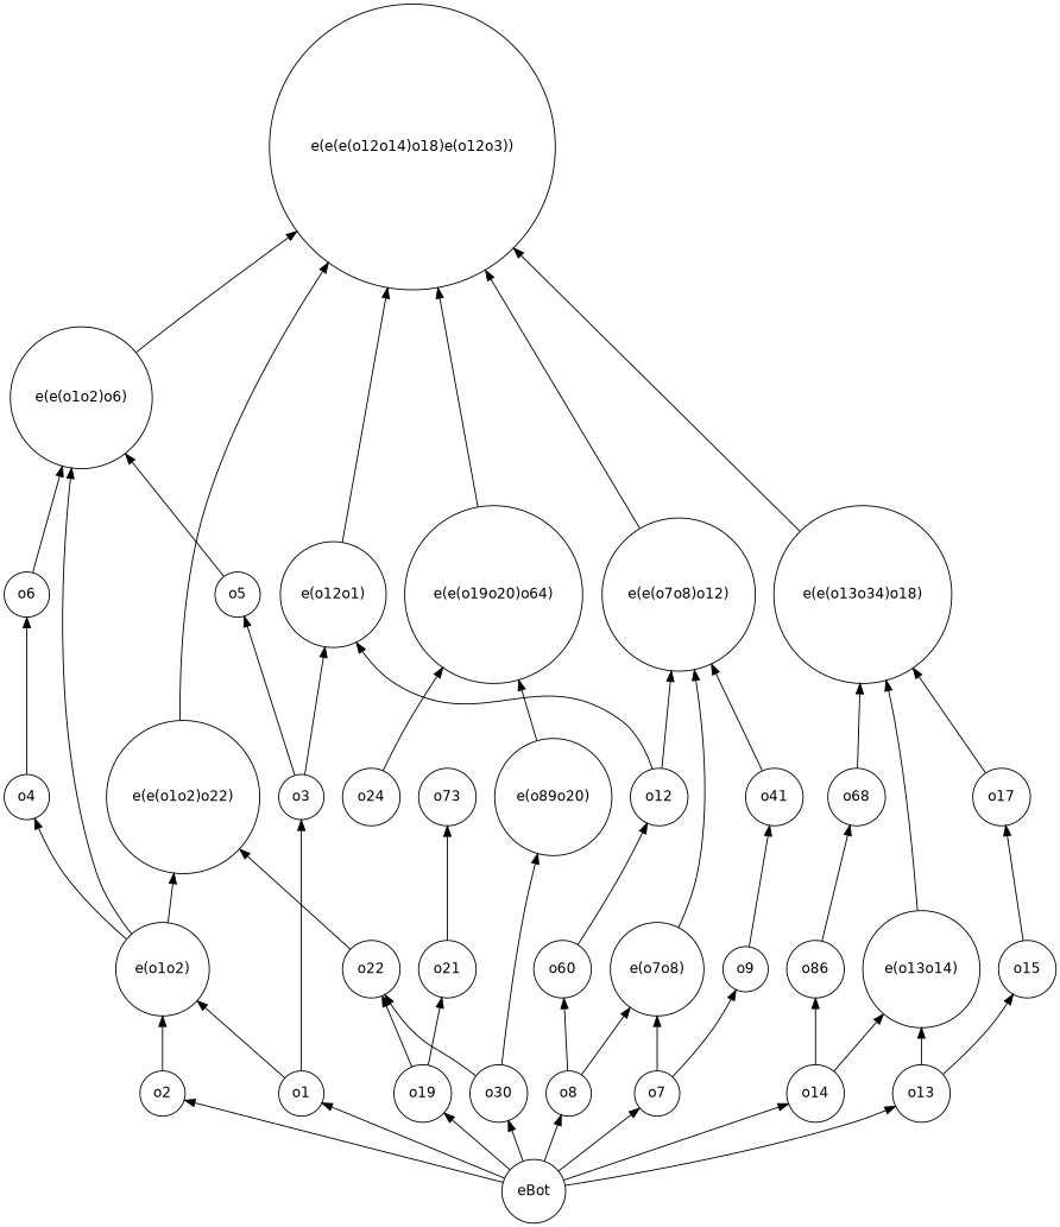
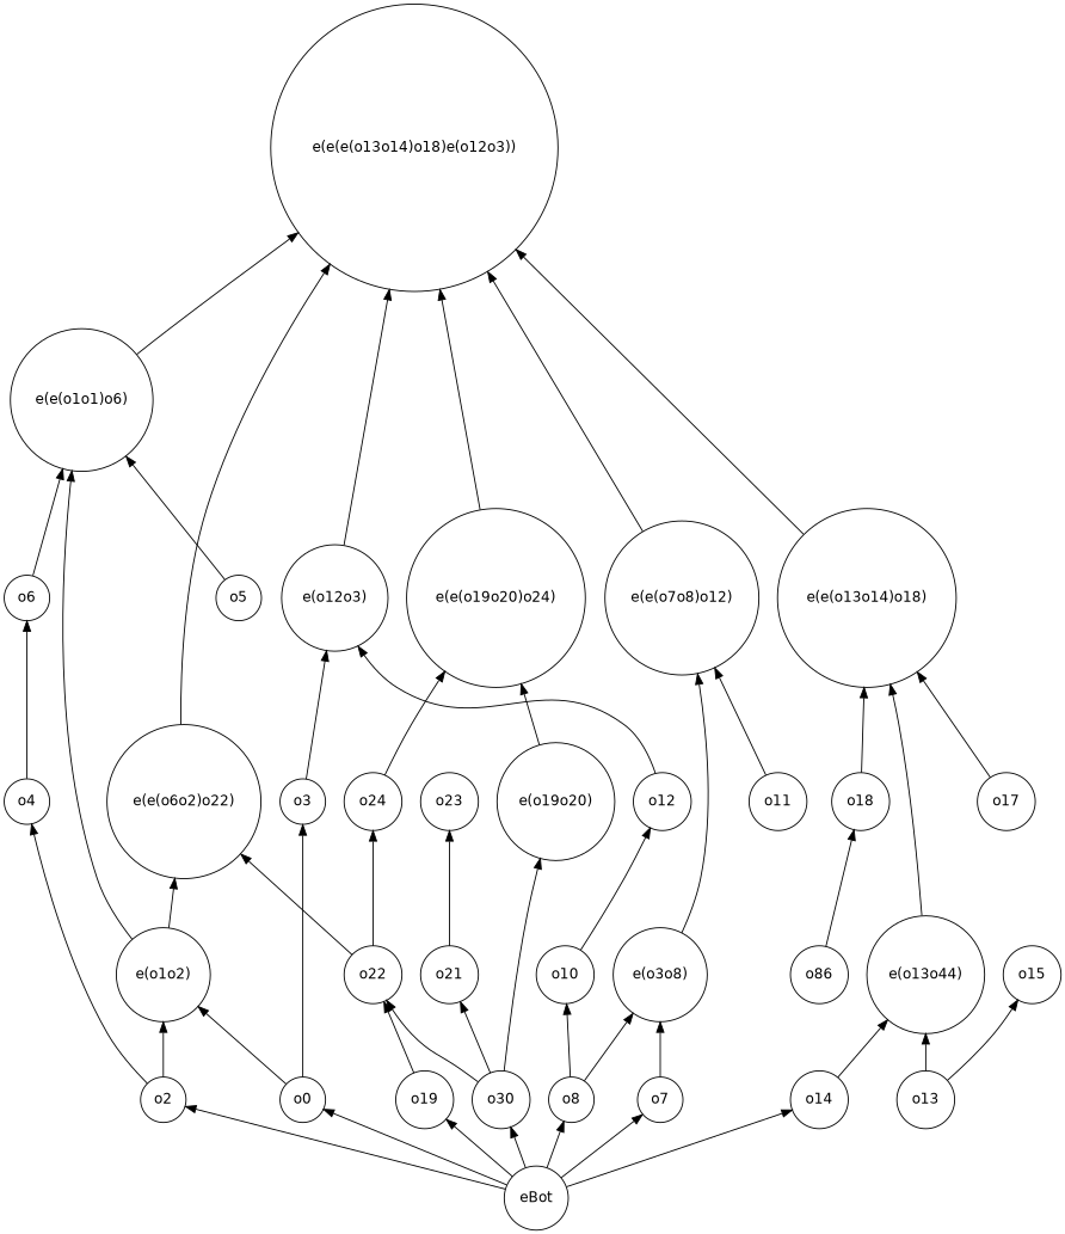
  strict digraph {
    fontname="DejaVu Sans"
    rankdir=BT
    node [fontname="DejaVu Sans" shape=circle]
    edge [fontname="DejaVu Sans"]
    o4
    o6
-   "e(e(o1o2)o6)"
+   "e(e(o1o2)o6)" [label="e(e(o1o1)o6)"]
    o3
    o5
-   "e(o12o3)" [label="e(o12o1)"]
-   "e(e(e(o13o14)o18)e(o12o3))" [label="e(e(e(o12o14)o18)e(o12o3))"]
-   "e(e(o19o20)o24)" [label="e(e(o19o20)o64)"]
+   "e(o12o3)"
+   "e(e(e(o13o14)o18)e(o12o3))"
+   "e(e(o19o20)o24)"
    "e(o1o2)"
-   "e(e(o1o2)o22)"
+   "e(e(o1o2)o22)" [label="e(e(o6o2)o22)"]
    eBot
    o14
    o19
    o2
-   o1
+   o1 [label=o0]
    o8
    n17 [label=o30]
    o7
    o13
    n20 [label=o86]
-   "e(o13o14)"
+   "e(o13o14)" [label="e(o13o44)"]
    o21
    o22
-   o10 [label=o60]
-   "e(o7o8)"
-   "e(o19o20)" [label="e(o89o20)"]
-   o9
+   o10
+   "e(o7o8)" [label="e(o3o8)"]
+   "e(o19o20)"
    o15
    o17
-   "e(e(o13o14)o18)" [label="e(e(o13o34)o18)"]
-   o18 [label=o68]
-   o23 [label=o73]
+   "e(e(o13o14)o18)"
+   o18
+   o23
    o12
    "e(e(o7o8)o12)"
    o24
-   o11 [label=o41]
+   o11
    o4 -> o6
    o6 -> "e(e(o1o2)o6)"
    "e(e(o1o2)o6)" -> "e(e(e(o13o14)o18)e(o12o3))"
-   o3 -> o5
    o3 -> "e(o12o3)"
    o5 -> "e(e(o1o2)o6)"
    "e(o12o3)" -> "e(e(e(o13o14)o18)e(o12o3))"
    "e(e(o19o20)o24)" -> "e(e(e(o13o14)o18)e(o12o3))"
    "e(o1o2)" -> "e(e(o1o2)o6)"
    "e(o1o2)" -> "e(e(o1o2)o22)"
    "e(e(o1o2)o22)" -> "e(e(e(o13o14)o18)e(o12o3))"
    eBot -> o14
    eBot -> o19
    eBot -> o2
    eBot -> o1
    eBot -> o8
    eBot -> n17
    eBot -> o7
-   eBot -> o13
-   o14 -> n20
    o14 -> "e(o13o14)"
-   o19 -> o21
+   n17 -> o21
    o19 -> o22
-   "e(o1o2)" -> o4
+   o2 -> o4
    o2 -> "e(o1o2)"
    o1 -> o3
    o1 -> "e(o1o2)"
    o8 -> o10
    o8 -> "e(o7o8)"
    n17 -> o22
    n17 -> "e(o19o20)"
    o7 -> "e(o7o8)"
-   o7 -> o9
    o13 -> "e(o13o14)"
    o13 -> o15
    n20 -> o18
    "e(o13o14)" -> "e(e(o13o14)o18)"
    o21 -> o23
    o22 -> "e(e(o1o2)o22)"
+   o22 -> o24
    o10 -> o12
    "e(o7o8)" -> "e(e(o7o8)o12)"
    "e(o19o20)" -> "e(e(o19o20)o24)"
-   o9 -> o11
-   o15 -> o17
    o17 -> "e(e(o13o14)o18)"
    "e(e(o13o14)o18)" -> "e(e(e(o13o14)o18)e(o12o3))"
    o18 -> "e(e(o13o14)o18)"
    o12 -> "e(o12o3)"
-   o12 -> "e(e(o7o8)o12)"
    "e(e(o7o8)o12)" -> "e(e(e(o13o14)o18)e(o12o3))"
    o24 -> "e(e(o19o20)o24)"
    o11 -> "e(e(o7o8)o12)"
  }
